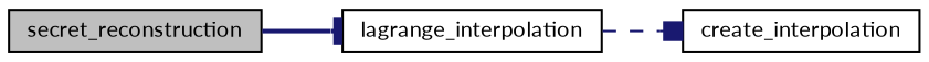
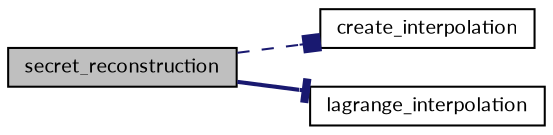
  digraph {
    fontname=Lato
    rankdir=LR
    node [color=black fillcolor=white fontname=Lato fontsize=10 shape=record style=filled]
    edge [color=midnightblue fontname=Lato fontsize=10 labelfontname=Helvetica labelfontsize=10]
    n1 [fillcolor=grey75 fontcolor=black height=0.2 label=secret_reconstruction width=0.4]
    n2 [height=0.2 label=create_interpolation width=0.4]
    n3 [height=0.2 label=lagrange_interpolation width=0.4]
-   n3 -> n2 [arrowhead=box style=dashed]
+   n1 -> n2 [arrowhead=box style=dashed]
    n1 -> n3 [arrowhead=tee style=bold]
  }
